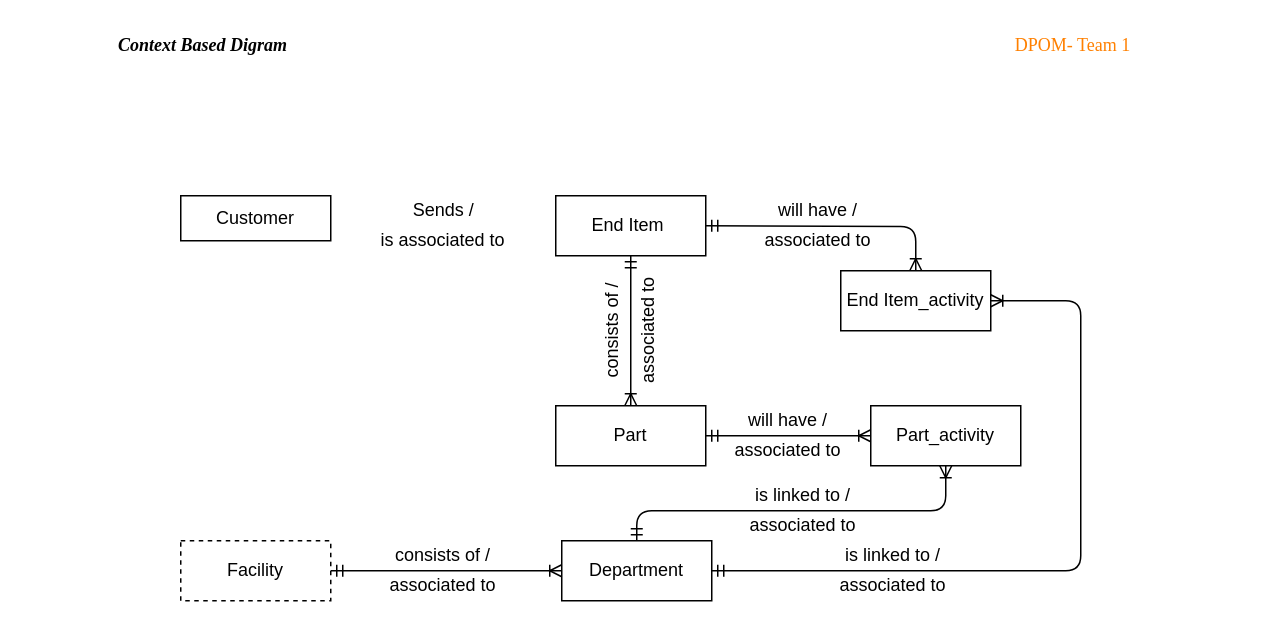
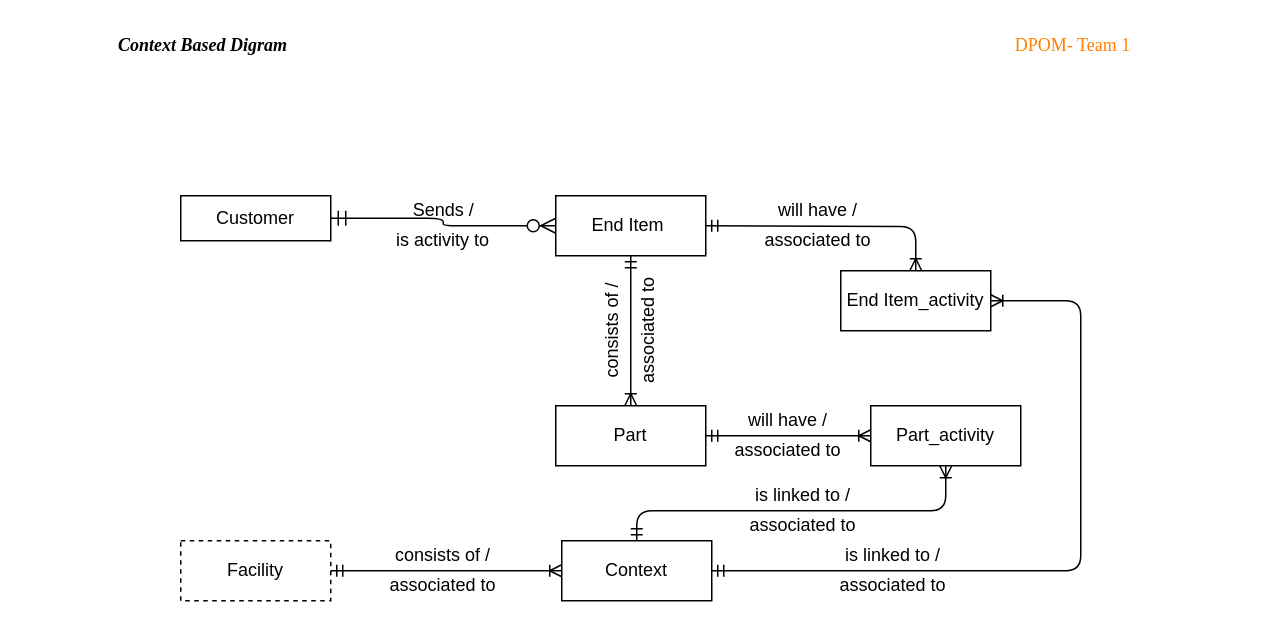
  <mxCell id="0" />
  <mxCell id="1" parent="0" />
+ <mxCell id="2" value="" style="edgeStyle=orthogonalEdgeStyle;endArrow=ERzeroToMany;startArrow=ERmandOne;shadow=0;strokeWidth=1;endSize=8;startSize=8;entryX=0;entryY=0.5;entryDx=0;entryDy=0;exitX=1;exitY=0.5;exitDx=0;exitDy=0;" parent="1" source="3" target="4" edge="1"><mxGeometry width="100" height="100" relative="1" as="geometry"><mxPoint x="280" y="149" as="sourcePoint" /><mxPoint x="410" y="159" as="targetPoint" /></mxGeometry></mxCell>
  <mxCell id="3" value="Customer" style="whiteSpace=wrap;html=1;align=center;" vertex="1" parent="1"><mxGeometry x="120" y="130" width="100" height="30" as="geometry" /></mxCell>
  <mxCell id="4" value="End Item&amp;nbsp;" style="whiteSpace=wrap;html=1;align=center;" vertex="1" parent="1"><mxGeometry x="370" y="130" width="100" height="40" as="geometry" /></mxCell>
  <mxCell id="5" value="End Item_activity" style="whiteSpace=wrap;html=1;align=center;" vertex="1" parent="1"><mxGeometry x="560" y="180" width="100" height="40" as="geometry" /></mxCell>
- <mxCell id="6" value="Department" style="whiteSpace=wrap;html=1;align=center;" vertex="1" parent="1"><mxGeometry x="374" y="360" width="100" height="40" as="geometry" /></mxCell>
+ <mxCell id="6" value="Context" style="whiteSpace=wrap;html=1;align=center;" vertex="1" parent="1"><mxGeometry x="374" y="360" width="100" height="40" as="geometry" /></mxCell>
  <mxCell id="7" value="Facility" style="whiteSpace=wrap;html=1;align=center;dashed=1;" vertex="1" parent="1"><mxGeometry x="120" y="360" width="100" height="40" as="geometry" /></mxCell>
  <mxCell id="8" value="Part" style="whiteSpace=wrap;html=1;align=center;direction=west;" vertex="1" parent="1"><mxGeometry x="370" y="270" width="100" height="40" as="geometry" /></mxCell>
  <mxCell id="9" value="" style="fontSize=12;html=1;endArrow=ERoneToMany;startArrow=ERmandOne;exitX=0.5;exitY=1;exitDx=0;exitDy=0;entryX=0.5;entryY=1;entryDx=0;entryDy=0;" edge="1" parent="1" source="4" target="8"><mxGeometry width="100" height="100" relative="1" as="geometry"><mxPoint x="190" y="260" as="sourcePoint" /><mxPoint x="420" y="240" as="targetPoint" /></mxGeometry></mxCell>
  <mxCell id="10" value="" style="edgeStyle=orthogonalEdgeStyle;fontSize=12;html=1;endArrow=ERoneToMany;startArrow=ERmandOne;entryX=0.5;entryY=0;entryDx=0;entryDy=0;" edge="1" parent="1" target="5"><mxGeometry width="100" height="100" relative="1" as="geometry"><mxPoint x="470" y="150" as="sourcePoint" /><mxPoint x="570" y="40" as="targetPoint" /></mxGeometry></mxCell>
  <mxCell id="11" value="" style="edgeStyle=orthogonalEdgeStyle;fontSize=12;html=1;endArrow=ERoneToMany;startArrow=ERmandOne;entryX=1;entryY=0.5;entryDx=0;entryDy=0;exitX=1;exitY=0.5;exitDx=0;exitDy=0;" edge="1" parent="1" source="6" target="5"><mxGeometry width="100" height="100" relative="1" as="geometry"><mxPoint x="474" y="340" as="sourcePoint" /><mxPoint x="750" y="220" as="targetPoint" /><Array as="points"><mxPoint x="720" y="380" /><mxPoint x="720" y="200" /></Array></mxGeometry></mxCell>
  <mxCell id="12" value="" style="fontSize=12;html=1;endArrow=ERoneToMany;startArrow=ERmandOne;entryX=0;entryY=0.5;entryDx=0;entryDy=0;exitX=1;exitY=0.5;exitDx=0;exitDy=0;" edge="1" parent="1" source="7" target="6"><mxGeometry width="100" height="100" relative="1" as="geometry"><mxPoint x="260" y="450" as="sourcePoint" /><mxPoint x="360" y="350" as="targetPoint" /></mxGeometry></mxCell>
  <mxCell id="13" value="Sends /" style="text;html=1;strokeColor=none;fillColor=none;align=center;verticalAlign=middle;whiteSpace=wrap;rounded=0;" vertex="1" parent="1"><mxGeometry x="267.5" y="130" width="55" height="20" as="geometry" /></mxCell>
- <mxCell id="14" value="is associated to" style="text;html=1;strokeColor=none;fillColor=none;align=center;verticalAlign=middle;whiteSpace=wrap;rounded=0;" vertex="1" parent="1"><mxGeometry x="250" y="150" width="90" height="20" as="geometry" /></mxCell>
+ <mxCell id="14" value="is activity to" style="text;html=1;strokeColor=none;fillColor=none;align=center;verticalAlign=middle;whiteSpace=wrap;rounded=0;" vertex="1" parent="1"><mxGeometry x="250" y="150" width="90" height="20" as="geometry" /></mxCell>
  <mxCell id="15" value="associated to" style="text;html=1;strokeColor=none;fillColor=none;align=center;verticalAlign=middle;whiteSpace=wrap;rounded=0;" vertex="1" parent="1"><mxGeometry x="500" y="150" width="90" height="20" as="geometry" /></mxCell>
  <mxCell id="16" value="will have /" style="text;html=1;strokeColor=none;fillColor=none;align=center;verticalAlign=middle;whiteSpace=wrap;rounded=0;" vertex="1" parent="1"><mxGeometry x="500" y="130" width="90" height="20" as="geometry" /></mxCell>
  <mxCell id="17" value="consists of /" style="text;html=1;strokeColor=none;fillColor=none;align=center;verticalAlign=middle;whiteSpace=wrap;rounded=0;rotation=270;" vertex="1" parent="1"><mxGeometry x="374" y="210" width="68" height="20" as="geometry" /></mxCell>
  <mxCell id="18" value="associated to" style="text;html=1;strokeColor=none;fillColor=none;align=center;verticalAlign=middle;whiteSpace=wrap;rounded=0;rotation=270;" vertex="1" parent="1"><mxGeometry x="394" y="210" width="76" height="20" as="geometry" /></mxCell>
  <mxCell id="19" value="Part_activity" style="whiteSpace=wrap;html=1;align=center;" vertex="1" parent="1"><mxGeometry x="580" y="270" width="100" height="40" as="geometry" /></mxCell>
  <mxCell id="20" value="" style="fontSize=12;html=1;endArrow=ERoneToMany;startArrow=ERmandOne;exitX=0;exitY=0.5;exitDx=0;exitDy=0;entryX=0;entryY=0.5;entryDx=0;entryDy=0;" edge="1" parent="1" source="8" target="19"><mxGeometry width="100" height="100" relative="1" as="geometry"><mxPoint x="520" y="280" as="sourcePoint" /><mxPoint x="560" y="290" as="targetPoint" /></mxGeometry></mxCell>
  <mxCell id="21" value="" style="fontSize=12;html=1;endArrow=ERoneToMany;startArrow=ERmandOne;entryX=0.5;entryY=1;entryDx=0;entryDy=0;edgeStyle=orthogonalEdgeStyle;" edge="1" parent="1" source="6" target="19"><mxGeometry width="100" height="100" relative="1" as="geometry"><mxPoint x="424" y="360" as="sourcePoint" /><mxPoint x="600" y="350" as="targetPoint" /><Array as="points"><mxPoint x="424" y="340" /><mxPoint x="630" y="340" /></Array></mxGeometry></mxCell>
  <mxCell id="22" value="associated to" style="text;html=1;strokeColor=none;fillColor=none;align=center;verticalAlign=middle;whiteSpace=wrap;rounded=0;" vertex="1" parent="1"><mxGeometry x="480" y="290" width="90" height="20" as="geometry" /></mxCell>
  <mxCell id="23" value="will have /" style="text;html=1;strokeColor=none;fillColor=none;align=center;verticalAlign=middle;whiteSpace=wrap;rounded=0;" vertex="1" parent="1"><mxGeometry x="480" y="270" width="90" height="20" as="geometry" /></mxCell>
  <mxCell id="24" value="associated to" style="text;html=1;strokeColor=none;fillColor=none;align=center;verticalAlign=middle;whiteSpace=wrap;rounded=0;" vertex="1" parent="1"><mxGeometry x="250" y="380" width="90" height="20" as="geometry" /></mxCell>
  <mxCell id="25" value="consists of /" style="text;html=1;strokeColor=none;fillColor=none;align=center;verticalAlign=middle;whiteSpace=wrap;rounded=0;" vertex="1" parent="1"><mxGeometry x="250" y="360" width="90" height="20" as="geometry" /></mxCell>
  <mxCell id="26" value="associated to" style="text;html=1;strokeColor=none;fillColor=none;align=center;verticalAlign=middle;whiteSpace=wrap;rounded=0;" vertex="1" parent="1"><mxGeometry x="550" y="380" width="90" height="20" as="geometry" /></mxCell>
  <mxCell id="27" value="is linked to /" style="text;html=1;strokeColor=none;fillColor=none;align=center;verticalAlign=middle;whiteSpace=wrap;rounded=0;" vertex="1" parent="1"><mxGeometry x="550" y="360" width="90" height="20" as="geometry" /></mxCell>
  <mxCell id="28" value="associated to" style="text;html=1;strokeColor=none;fillColor=none;align=center;verticalAlign=middle;whiteSpace=wrap;rounded=0;" vertex="1" parent="1"><mxGeometry x="490" y="340" width="90" height="20" as="geometry" /></mxCell>
  <mxCell id="29" value="is linked to /" style="text;html=1;strokeColor=none;fillColor=none;align=center;verticalAlign=middle;whiteSpace=wrap;rounded=0;" vertex="1" parent="1"><mxGeometry x="490" y="320" width="90" height="20" as="geometry" /></mxCell>
  <mxCell id="30" value="Context Based Digram" style="text;html=1;strokeColor=none;fillColor=none;align=center;verticalAlign=middle;whiteSpace=wrap;rounded=0;fontFamily=Georgia;fontStyle=3" vertex="1" parent="1"><mxGeometry x="20" y="20" width="230" height="20" as="geometry" /></mxCell>
  <mxCell id="31" value="DPOM- Team 1" style="text;html=1;strokeColor=none;fillColor=none;align=center;verticalAlign=middle;whiteSpace=wrap;rounded=0;fontColor=#FF8000;fontFamily=Georgia;" vertex="1" parent="1"><mxGeometry x="600" y="20" width="230" height="20" as="geometry" /></mxCell>
